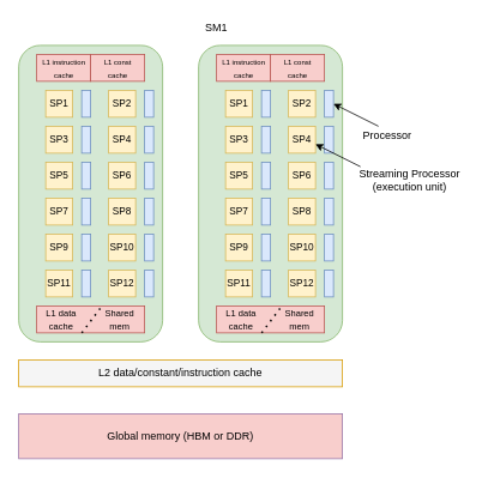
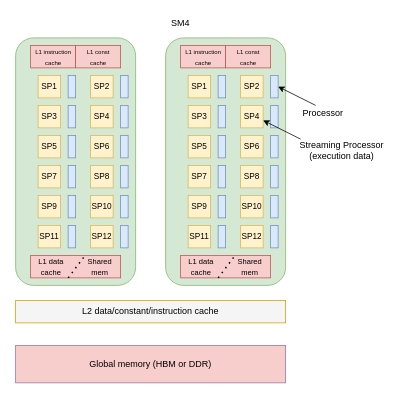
  <mxCell id="0" />
  <mxCell id="1" parent="0" />
  <mxCell id="2" value="" style="rounded=1;whiteSpace=wrap;html=1;fillColor=#d5e8d4;strokeColor=#82b366;" vertex="1" parent="1"><mxGeometry x="20" y="50" width="160" height="330" as="geometry" /></mxCell>
  <mxCell id="3" value="" style="rounded=1;whiteSpace=wrap;html=1;fillColor=#d5e8d4;strokeColor=#82b366;" vertex="1" parent="1"><mxGeometry x="220" y="50" width="160" height="330" as="geometry" /></mxCell>
- <mxCell id="4" value="SM1" style="text;html=1;strokeColor=none;fillColor=none;align=center;verticalAlign=middle;whiteSpace=wrap;rounded=0;" vertex="1" parent="1"><mxGeometry x="220" y="20" width="40" height="20" as="geometry" /></mxCell>
+ <mxCell id="4" value="SM4" style="text;html=1;strokeColor=none;fillColor=none;align=center;verticalAlign=middle;whiteSpace=wrap;rounded=0;" vertex="1" parent="1"><mxGeometry x="220" y="20" width="40" height="20" as="geometry" /></mxCell>
  <mxCell id="5" value="&lt;span style=&quot;font-size: 11px&quot;&gt;SP1&lt;/span&gt;" style="rounded=0;whiteSpace=wrap;html=1;fillColor=#fff2cc;strokeColor=#d6b656;" vertex="1" parent="1"><mxGeometry x="250" y="100" width="30" height="30" as="geometry" /></mxCell>
  <mxCell id="6" value="&lt;span style=&quot;font-size: 11px&quot;&gt;SP2&lt;/span&gt;" style="rounded=0;whiteSpace=wrap;html=1;fillColor=#fff2cc;strokeColor=#d6b656;" vertex="1" parent="1"><mxGeometry x="320" y="100" width="30" height="30" as="geometry" /></mxCell>
  <mxCell id="7" value="&lt;span style=&quot;font-size: 11px&quot;&gt;SP3&lt;/span&gt;" style="rounded=0;whiteSpace=wrap;html=1;fillColor=#fff2cc;strokeColor=#d6b656;" vertex="1" parent="1"><mxGeometry x="250" y="140" width="30" height="30" as="geometry" /></mxCell>
  <mxCell id="8" value="&lt;span style=&quot;font-size: 11px&quot;&gt;SP4&lt;/span&gt;" style="rounded=0;whiteSpace=wrap;html=1;fillColor=#fff2cc;strokeColor=#d6b656;" vertex="1" parent="1"><mxGeometry x="320" y="140" width="30" height="30" as="geometry" /></mxCell>
  <mxCell id="9" value="&lt;span style=&quot;font-size: 11px&quot;&gt;SP5&lt;/span&gt;" style="rounded=0;whiteSpace=wrap;html=1;fillColor=#fff2cc;strokeColor=#d6b656;" vertex="1" parent="1"><mxGeometry x="250" y="180" width="30" height="30" as="geometry" /></mxCell>
  <mxCell id="10" value="&lt;span style=&quot;font-size: 11px&quot;&gt;SP6&lt;/span&gt;" style="rounded=0;whiteSpace=wrap;html=1;fillColor=#fff2cc;strokeColor=#d6b656;" vertex="1" parent="1"><mxGeometry x="320" y="180" width="30" height="30" as="geometry" /></mxCell>
  <mxCell id="11" value="&lt;span style=&quot;font-size: 11px&quot;&gt;SP7&lt;/span&gt;" style="rounded=0;whiteSpace=wrap;html=1;fillColor=#fff2cc;strokeColor=#d6b656;" vertex="1" parent="1"><mxGeometry x="250" y="220" width="30" height="30" as="geometry" /></mxCell>
  <mxCell id="12" value="&lt;span style=&quot;font-size: 11px&quot;&gt;SP8&lt;/span&gt;" style="rounded=0;whiteSpace=wrap;html=1;fillColor=#fff2cc;strokeColor=#d6b656;" vertex="1" parent="1"><mxGeometry x="320" y="220" width="30" height="30" as="geometry" /></mxCell>
  <mxCell id="13" value="&lt;span style=&quot;font-size: 11px&quot;&gt;SP9&lt;/span&gt;" style="rounded=0;whiteSpace=wrap;html=1;fillColor=#fff2cc;strokeColor=#d6b656;" vertex="1" parent="1"><mxGeometry x="250" y="260" width="30" height="30" as="geometry" /></mxCell>
  <mxCell id="14" value="&lt;span style=&quot;font-size: 11px&quot;&gt;SP10&lt;/span&gt;" style="rounded=0;whiteSpace=wrap;html=1;fillColor=#fff2cc;strokeColor=#d6b656;" vertex="1" parent="1"><mxGeometry x="320" y="260" width="30" height="30" as="geometry" /></mxCell>
  <mxCell id="15" value="&lt;span style=&quot;font-size: 11px&quot;&gt;SP11&lt;/span&gt;" style="rounded=0;whiteSpace=wrap;html=1;fillColor=#fff2cc;strokeColor=#d6b656;" vertex="1" parent="1"><mxGeometry x="250" y="300" width="30" height="30" as="geometry" /></mxCell>
  <mxCell id="16" value="&lt;span style=&quot;font-size: 11px&quot;&gt;SP12&lt;/span&gt;" style="rounded=0;whiteSpace=wrap;html=1;fillColor=#fff2cc;strokeColor=#d6b656;" vertex="1" parent="1"><mxGeometry x="320" y="300" width="30" height="30" as="geometry" /></mxCell>
  <mxCell id="17" value="&lt;span style=&quot;font-size: 11px&quot;&gt;SP1&lt;/span&gt;" style="rounded=0;whiteSpace=wrap;html=1;fillColor=#fff2cc;strokeColor=#d6b656;" vertex="1" parent="1"><mxGeometry x="50" y="100" width="30" height="30" as="geometry" /></mxCell>
  <mxCell id="18" value="&lt;span style=&quot;font-size: 11px&quot;&gt;SP2&lt;/span&gt;" style="rounded=0;whiteSpace=wrap;html=1;fillColor=#fff2cc;strokeColor=#d6b656;" vertex="1" parent="1"><mxGeometry x="120" y="100" width="30" height="30" as="geometry" /></mxCell>
  <mxCell id="19" value="&lt;span style=&quot;font-size: 11px&quot;&gt;SP3&lt;/span&gt;" style="rounded=0;whiteSpace=wrap;html=1;fillColor=#fff2cc;strokeColor=#d6b656;" vertex="1" parent="1"><mxGeometry x="50" y="140" width="30" height="30" as="geometry" /></mxCell>
  <mxCell id="20" value="&lt;span style=&quot;font-size: 11px&quot;&gt;SP4&lt;/span&gt;" style="rounded=0;whiteSpace=wrap;html=1;fillColor=#fff2cc;strokeColor=#d6b656;" vertex="1" parent="1"><mxGeometry x="120" y="140" width="30" height="30" as="geometry" /></mxCell>
  <mxCell id="21" value="&lt;span style=&quot;font-size: 11px&quot;&gt;SP5&lt;/span&gt;" style="rounded=0;whiteSpace=wrap;html=1;fillColor=#fff2cc;strokeColor=#d6b656;" vertex="1" parent="1"><mxGeometry x="50" y="180" width="30" height="30" as="geometry" /></mxCell>
  <mxCell id="22" value="&lt;span style=&quot;font-size: 11px&quot;&gt;SP6&lt;/span&gt;" style="rounded=0;whiteSpace=wrap;html=1;fillColor=#fff2cc;strokeColor=#d6b656;" vertex="1" parent="1"><mxGeometry x="120" y="180" width="30" height="30" as="geometry" /></mxCell>
  <mxCell id="23" value="&lt;span style=&quot;font-size: 11px&quot;&gt;SP7&lt;/span&gt;" style="rounded=0;whiteSpace=wrap;html=1;fillColor=#fff2cc;strokeColor=#d6b656;" vertex="1" parent="1"><mxGeometry x="50" y="220" width="30" height="30" as="geometry" /></mxCell>
  <mxCell id="24" value="&lt;span style=&quot;font-size: 11px&quot;&gt;SP8&lt;/span&gt;" style="rounded=0;whiteSpace=wrap;html=1;fillColor=#fff2cc;strokeColor=#d6b656;" vertex="1" parent="1"><mxGeometry x="120" y="220" width="30" height="30" as="geometry" /></mxCell>
  <mxCell id="25" value="&lt;span style=&quot;font-size: 11px&quot;&gt;SP9&lt;/span&gt;" style="rounded=0;whiteSpace=wrap;html=1;fillColor=#fff2cc;strokeColor=#d6b656;" vertex="1" parent="1"><mxGeometry x="50" y="260" width="30" height="30" as="geometry" /></mxCell>
  <mxCell id="26" value="&lt;span style=&quot;font-size: 11px&quot;&gt;SP10&lt;/span&gt;" style="rounded=0;whiteSpace=wrap;html=1;fillColor=#fff2cc;strokeColor=#d6b656;" vertex="1" parent="1"><mxGeometry x="120" y="260" width="30" height="30" as="geometry" /></mxCell>
  <mxCell id="27" value="&lt;span style=&quot;font-size: 11px&quot;&gt;SP11&lt;/span&gt;" style="rounded=0;whiteSpace=wrap;html=1;fillColor=#fff2cc;strokeColor=#d6b656;" vertex="1" parent="1"><mxGeometry x="50" y="300" width="30" height="30" as="geometry" /></mxCell>
  <mxCell id="28" value="&lt;span style=&quot;font-size: 11px&quot;&gt;SP12&lt;/span&gt;" style="rounded=0;whiteSpace=wrap;html=1;fillColor=#fff2cc;strokeColor=#d6b656;" vertex="1" parent="1"><mxGeometry x="120" y="300" width="30" height="30" as="geometry" /></mxCell>
  <mxCell id="29" value="" style="group" vertex="1" connectable="0" parent="1"><mxGeometry x="40" y="340" width="120" height="30" as="geometry" /></mxCell>
  <mxCell id="30" value="" style="rounded=0;whiteSpace=wrap;html=1;fillColor=#f8cecc;strokeColor=#b85450;" vertex="1" parent="29"><mxGeometry width="120.0" height="30" as="geometry" /></mxCell>
  <mxCell id="31" value="" style="endArrow=none;dashed=1;html=1;dashPattern=1 3;strokeWidth=2;exitX=0.418;exitY=0.998;exitDx=0;exitDy=0;exitPerimeter=0;entryX=0.604;entryY=0.009;entryDx=0;entryDy=0;entryPerimeter=0;" edge="1" parent="29" source="30" target="30"><mxGeometry width="50" height="50" relative="1" as="geometry"><mxPoint x="158.182" y="70" as="sourcePoint" /><mxPoint x="212.727" y="20" as="targetPoint" /></mxGeometry></mxCell>
  <mxCell id="32" value="&lt;font style=&quot;font-size: 10px&quot;&gt;L1 data cache&lt;/font&gt;" style="text;html=1;strokeColor=none;fillColor=none;align=center;verticalAlign=middle;whiteSpace=wrap;rounded=0;" vertex="1" parent="29"><mxGeometry y="5" width="54.545" height="20" as="geometry" /></mxCell>
  <mxCell id="33" value="&lt;font style=&quot;font-size: 10px&quot;&gt;Shared mem&lt;/font&gt;" style="text;html=1;strokeColor=none;fillColor=none;align=center;verticalAlign=middle;whiteSpace=wrap;rounded=0;" vertex="1" parent="29"><mxGeometry x="65.455" y="5" width="54.545" height="20" as="geometry" /></mxCell>
  <mxCell id="34" value="" style="group" vertex="1" connectable="0" parent="1"><mxGeometry x="240" y="340" width="120" height="30" as="geometry" /></mxCell>
  <mxCell id="35" value="" style="rounded=0;whiteSpace=wrap;html=1;fillColor=#f8cecc;strokeColor=#b85450;" vertex="1" parent="34"><mxGeometry width="120.0" height="30" as="geometry" /></mxCell>
  <mxCell id="36" value="" style="endArrow=none;dashed=1;html=1;dashPattern=1 3;strokeWidth=2;exitX=0.418;exitY=0.998;exitDx=0;exitDy=0;exitPerimeter=0;entryX=0.604;entryY=0.009;entryDx=0;entryDy=0;entryPerimeter=0;" edge="1" parent="34" source="35" target="35"><mxGeometry width="50" height="50" relative="1" as="geometry"><mxPoint x="158.182" y="70" as="sourcePoint" /><mxPoint x="212.727" y="20" as="targetPoint" /></mxGeometry></mxCell>
  <mxCell id="37" value="" style="group" vertex="1" connectable="0" parent="34"><mxGeometry y="5" width="120" height="20" as="geometry" /></mxCell>
  <mxCell id="38" value="&lt;font style=&quot;font-size: 10px&quot;&gt;L1 data cache&lt;/font&gt;" style="text;html=1;strokeColor=none;fillColor=none;align=center;verticalAlign=middle;whiteSpace=wrap;rounded=0;" vertex="1" parent="37"><mxGeometry width="54.545" height="20" as="geometry" /></mxCell>
  <mxCell id="39" value="&lt;font style=&quot;font-size: 10px&quot;&gt;Shared mem&lt;/font&gt;" style="text;html=1;strokeColor=none;fillColor=none;align=center;verticalAlign=middle;whiteSpace=wrap;rounded=0;" vertex="1" parent="37"><mxGeometry x="65.455" width="54.545" height="20" as="geometry" /></mxCell>
  <mxCell id="40" value="" style="rounded=0;whiteSpace=wrap;html=1;fillColor=#dae8fc;strokeColor=#6c8ebf;" vertex="1" parent="1"><mxGeometry x="90" y="100" width="10" height="30" as="geometry" /></mxCell>
  <mxCell id="41" value="" style="rounded=0;whiteSpace=wrap;html=1;fillColor=#dae8fc;strokeColor=#6c8ebf;" vertex="1" parent="1"><mxGeometry x="90" y="140" width="10" height="30" as="geometry" /></mxCell>
  <mxCell id="42" value="" style="rounded=0;whiteSpace=wrap;html=1;fillColor=#dae8fc;strokeColor=#6c8ebf;" vertex="1" parent="1"><mxGeometry x="90" y="180" width="10" height="30" as="geometry" /></mxCell>
  <mxCell id="43" value="" style="rounded=0;whiteSpace=wrap;html=1;fillColor=#dae8fc;strokeColor=#6c8ebf;" vertex="1" parent="1"><mxGeometry x="90" y="220" width="10" height="30" as="geometry" /></mxCell>
  <mxCell id="44" value="" style="rounded=0;whiteSpace=wrap;html=1;fillColor=#dae8fc;strokeColor=#6c8ebf;" vertex="1" parent="1"><mxGeometry x="90" y="260" width="10" height="30" as="geometry" /></mxCell>
  <mxCell id="45" value="" style="rounded=0;whiteSpace=wrap;html=1;fillColor=#dae8fc;strokeColor=#6c8ebf;" vertex="1" parent="1"><mxGeometry x="90" y="300" width="10" height="30" as="geometry" /></mxCell>
  <mxCell id="46" value="" style="rounded=0;whiteSpace=wrap;html=1;fillColor=#dae8fc;strokeColor=#6c8ebf;" vertex="1" parent="1"><mxGeometry x="160" y="300" width="10" height="30" as="geometry" /></mxCell>
  <mxCell id="47" value="" style="rounded=0;whiteSpace=wrap;html=1;fillColor=#dae8fc;strokeColor=#6c8ebf;" vertex="1" parent="1"><mxGeometry x="160" y="220" width="10" height="30" as="geometry" /></mxCell>
  <mxCell id="48" value="" style="rounded=0;whiteSpace=wrap;html=1;fillColor=#dae8fc;strokeColor=#6c8ebf;" vertex="1" parent="1"><mxGeometry x="160" y="260" width="10" height="30" as="geometry" /></mxCell>
  <mxCell id="49" value="" style="rounded=0;whiteSpace=wrap;html=1;fillColor=#dae8fc;strokeColor=#6c8ebf;" vertex="1" parent="1"><mxGeometry x="160" y="180" width="10" height="30" as="geometry" /></mxCell>
  <mxCell id="50" value="" style="rounded=0;whiteSpace=wrap;html=1;fillColor=#dae8fc;strokeColor=#6c8ebf;" vertex="1" parent="1"><mxGeometry x="160" y="140" width="10" height="30" as="geometry" /></mxCell>
  <mxCell id="51" value="" style="rounded=0;whiteSpace=wrap;html=1;fillColor=#dae8fc;strokeColor=#6c8ebf;" vertex="1" parent="1"><mxGeometry x="160" y="100" width="10" height="30" as="geometry" /></mxCell>
  <mxCell id="52" value="" style="rounded=0;whiteSpace=wrap;html=1;fillColor=#dae8fc;strokeColor=#6c8ebf;" vertex="1" parent="1"><mxGeometry x="290" y="300" width="10" height="30" as="geometry" /></mxCell>
  <mxCell id="53" value="" style="rounded=0;whiteSpace=wrap;html=1;fillColor=#dae8fc;strokeColor=#6c8ebf;" vertex="1" parent="1"><mxGeometry x="290" y="220" width="10" height="30" as="geometry" /></mxCell>
  <mxCell id="54" value="" style="rounded=0;whiteSpace=wrap;html=1;fillColor=#dae8fc;strokeColor=#6c8ebf;" vertex="1" parent="1"><mxGeometry x="290" y="260" width="10" height="30" as="geometry" /></mxCell>
  <mxCell id="55" value="" style="rounded=0;whiteSpace=wrap;html=1;fillColor=#dae8fc;strokeColor=#6c8ebf;" vertex="1" parent="1"><mxGeometry x="290" y="180" width="10" height="30" as="geometry" /></mxCell>
  <mxCell id="56" value="" style="rounded=0;whiteSpace=wrap;html=1;fillColor=#dae8fc;strokeColor=#6c8ebf;" vertex="1" parent="1"><mxGeometry x="290" y="140" width="10" height="30" as="geometry" /></mxCell>
  <mxCell id="57" value="" style="rounded=0;whiteSpace=wrap;html=1;fillColor=#dae8fc;strokeColor=#6c8ebf;" vertex="1" parent="1"><mxGeometry x="290" y="100" width="10" height="30" as="geometry" /></mxCell>
  <mxCell id="58" value="" style="rounded=0;whiteSpace=wrap;html=1;fillColor=#dae8fc;strokeColor=#6c8ebf;" vertex="1" parent="1"><mxGeometry x="360" y="300" width="10" height="30" as="geometry" /></mxCell>
  <mxCell id="59" value="" style="rounded=0;whiteSpace=wrap;html=1;fillColor=#dae8fc;strokeColor=#6c8ebf;" vertex="1" parent="1"><mxGeometry x="360" y="220" width="10" height="30" as="geometry" /></mxCell>
  <mxCell id="60" value="" style="rounded=0;whiteSpace=wrap;html=1;fillColor=#dae8fc;strokeColor=#6c8ebf;" vertex="1" parent="1"><mxGeometry x="360" y="260" width="10" height="30" as="geometry" /></mxCell>
  <mxCell id="61" value="" style="rounded=0;whiteSpace=wrap;html=1;fillColor=#dae8fc;strokeColor=#6c8ebf;" vertex="1" parent="1"><mxGeometry x="360" y="180" width="10" height="30" as="geometry" /></mxCell>
  <mxCell id="62" value="" style="rounded=0;whiteSpace=wrap;html=1;fillColor=#dae8fc;strokeColor=#6c8ebf;" vertex="1" parent="1"><mxGeometry x="360" y="140" width="10" height="30" as="geometry" /></mxCell>
  <mxCell id="63" value="" style="rounded=0;whiteSpace=wrap;html=1;fillColor=#dae8fc;strokeColor=#6c8ebf;" vertex="1" parent="1"><mxGeometry x="360" y="100" width="10" height="30" as="geometry" /></mxCell>
  <mxCell id="64" value="" style="group" vertex="1" connectable="0" parent="1"><mxGeometry x="40" y="60" width="130" height="30" as="geometry" /></mxCell>
  <mxCell id="65" value="" style="group" vertex="1" connectable="0" parent="64"><mxGeometry width="70" height="30" as="geometry" /></mxCell>
  <mxCell id="66" value="" style="rounded=0;whiteSpace=wrap;html=1;fillColor=#f8cecc;strokeColor=#b85450;" vertex="1" parent="65"><mxGeometry width="60" height="30" as="geometry" /></mxCell>
  <mxCell id="67" value="&lt;font style=&quot;font-size: 8px&quot;&gt;L1 instruction cache&lt;/font&gt;" style="text;html=1;strokeColor=none;fillColor=none;align=center;verticalAlign=middle;whiteSpace=wrap;rounded=0;" vertex="1" parent="65"><mxGeometry x="2.69" y="5" width="54.62" height="20" as="geometry" /></mxCell>
  <mxCell id="68" value="" style="group" vertex="1" connectable="0" parent="64"><mxGeometry x="60" width="70" height="30" as="geometry" /></mxCell>
  <mxCell id="69" value="" style="rounded=0;whiteSpace=wrap;html=1;fillColor=#f8cecc;strokeColor=#b85450;" vertex="1" parent="68"><mxGeometry width="60" height="30" as="geometry" /></mxCell>
  <mxCell id="70" value="&lt;font style=&quot;font-size: 8px&quot;&gt;L1 const cache&lt;/font&gt;" style="text;html=1;strokeColor=none;fillColor=none;align=center;verticalAlign=middle;whiteSpace=wrap;rounded=0;" vertex="1" parent="68"><mxGeometry x="2.69" y="5" width="54.62" height="20" as="geometry" /></mxCell>
  <mxCell id="71" value="" style="group" vertex="1" connectable="0" parent="1"><mxGeometry x="240" y="60" width="130" height="30" as="geometry" /></mxCell>
  <mxCell id="72" value="" style="group" vertex="1" connectable="0" parent="71"><mxGeometry width="70" height="30" as="geometry" /></mxCell>
  <mxCell id="73" value="" style="rounded=0;whiteSpace=wrap;html=1;fillColor=#f8cecc;strokeColor=#b85450;" vertex="1" parent="72"><mxGeometry width="60" height="30" as="geometry" /></mxCell>
  <mxCell id="74" value="&lt;font style=&quot;font-size: 8px&quot;&gt;L1 instruction cache&lt;/font&gt;" style="text;html=1;strokeColor=none;fillColor=none;align=center;verticalAlign=middle;whiteSpace=wrap;rounded=0;" vertex="1" parent="72"><mxGeometry x="2.69" y="5" width="54.62" height="20" as="geometry" /></mxCell>
  <mxCell id="75" value="" style="group" vertex="1" connectable="0" parent="71"><mxGeometry x="60" width="70" height="30" as="geometry" /></mxCell>
  <mxCell id="76" value="" style="rounded=0;whiteSpace=wrap;html=1;fillColor=#f8cecc;strokeColor=#b85450;" vertex="1" parent="75"><mxGeometry width="60" height="30" as="geometry" /></mxCell>
  <mxCell id="77" value="&lt;font style=&quot;font-size: 8px&quot;&gt;L1 const cache&lt;/font&gt;" style="text;html=1;strokeColor=none;fillColor=none;align=center;verticalAlign=middle;whiteSpace=wrap;rounded=0;" vertex="1" parent="75"><mxGeometry x="2.69" y="5" width="54.62" height="20" as="geometry" /></mxCell>
  <mxCell id="78" value="" style="endArrow=classic;html=1;entryX=1;entryY=0.5;entryDx=0;entryDy=0;" edge="1" parent="1" target="63"><mxGeometry width="50" height="50" relative="1" as="geometry"><mxPoint x="420" y="140" as="sourcePoint" /><mxPoint x="510" y="150" as="targetPoint" /></mxGeometry></mxCell>
  <mxCell id="79" value="Processor" style="text;html=1;strokeColor=none;fillColor=none;align=center;verticalAlign=middle;whiteSpace=wrap;rounded=0;" vertex="1" parent="1"><mxGeometry x="410" y="140" width="40" height="20" as="geometry" /></mxCell>
  <mxCell id="80" value="" style="endArrow=classic;html=1;entryX=1;entryY=0.5;entryDx=0;entryDy=0;" edge="1" parent="1"><mxGeometry width="50" height="50" relative="1" as="geometry"><mxPoint x="400" y="185" as="sourcePoint" /><mxPoint x="350" y="160" as="targetPoint" /></mxGeometry></mxCell>
- <mxCell id="81" value="Streaming Processor (execution unit)" style="text;html=1;strokeColor=none;fillColor=none;align=center;verticalAlign=middle;whiteSpace=wrap;rounded=0;" vertex="1" parent="1"><mxGeometry x="390" y="190" width="130" height="20" as="geometry" /></mxCell>
+ <mxCell id="81" value="Streaming Processor (execution data)" style="text;html=1;strokeColor=none;fillColor=none;align=center;verticalAlign=middle;whiteSpace=wrap;rounded=0;" vertex="1" parent="1"><mxGeometry x="390" y="190" width="130" height="20" as="geometry" /></mxCell>
  <mxCell id="82" value="L2 data/constant/instruction cache" style="rounded=0;whiteSpace=wrap;html=1;fillColor=#f5f5f5;strokeColor=#d79b00;" vertex="1" parent="1"><mxGeometry x="20" y="400" width="360" height="30" as="geometry" /></mxCell>
  <mxCell id="83" value="Global memory (HBM or DDR)" style="rounded=0;whiteSpace=wrap;html=1;fillColor=#f8cecc;strokeColor=#9673a6;" vertex="1" parent="1"><mxGeometry x="20" y="460" width="360" height="50" as="geometry" /></mxCell>
